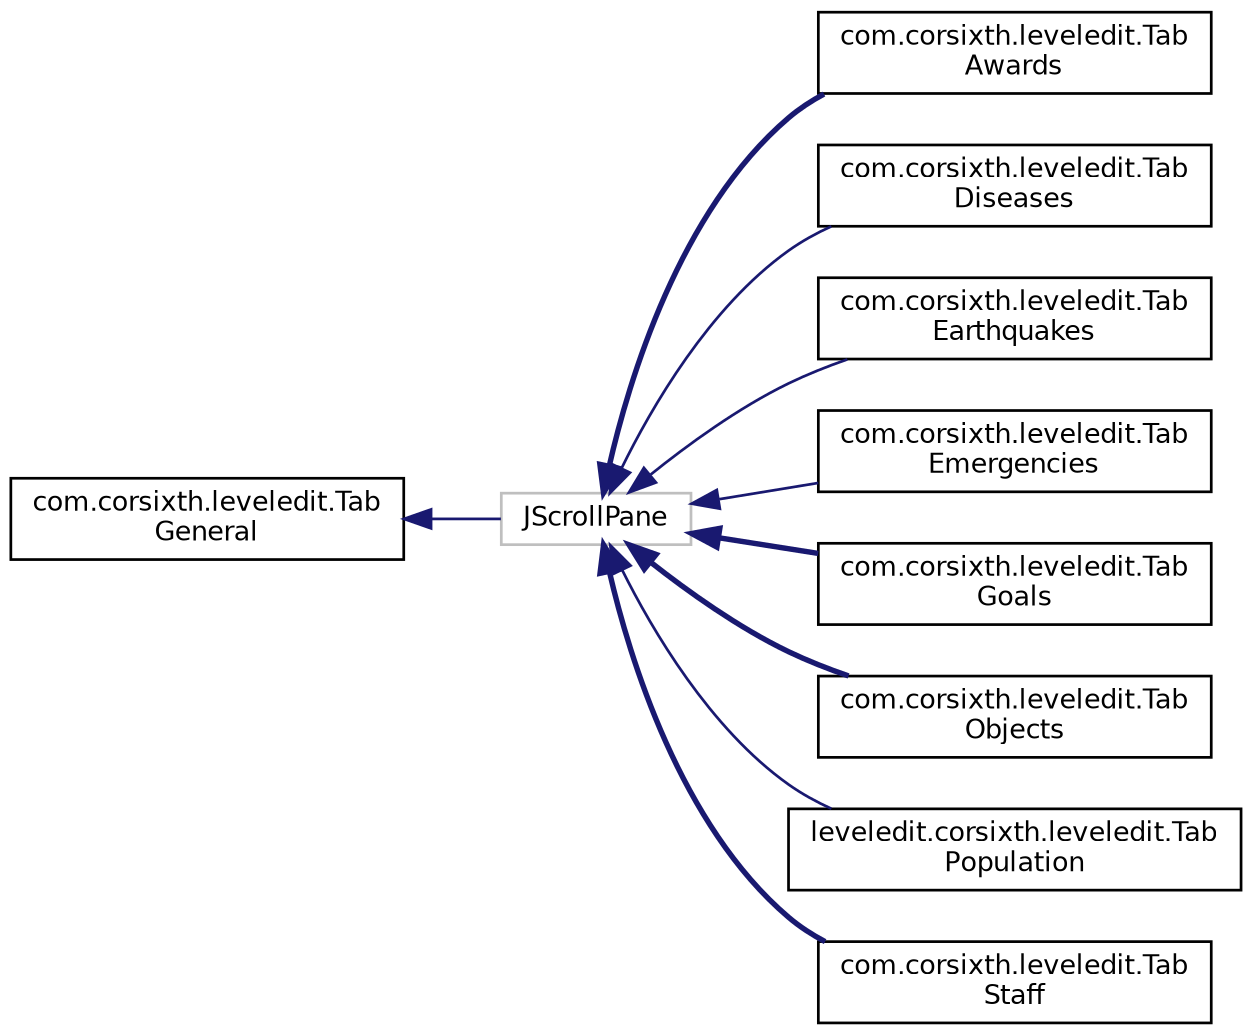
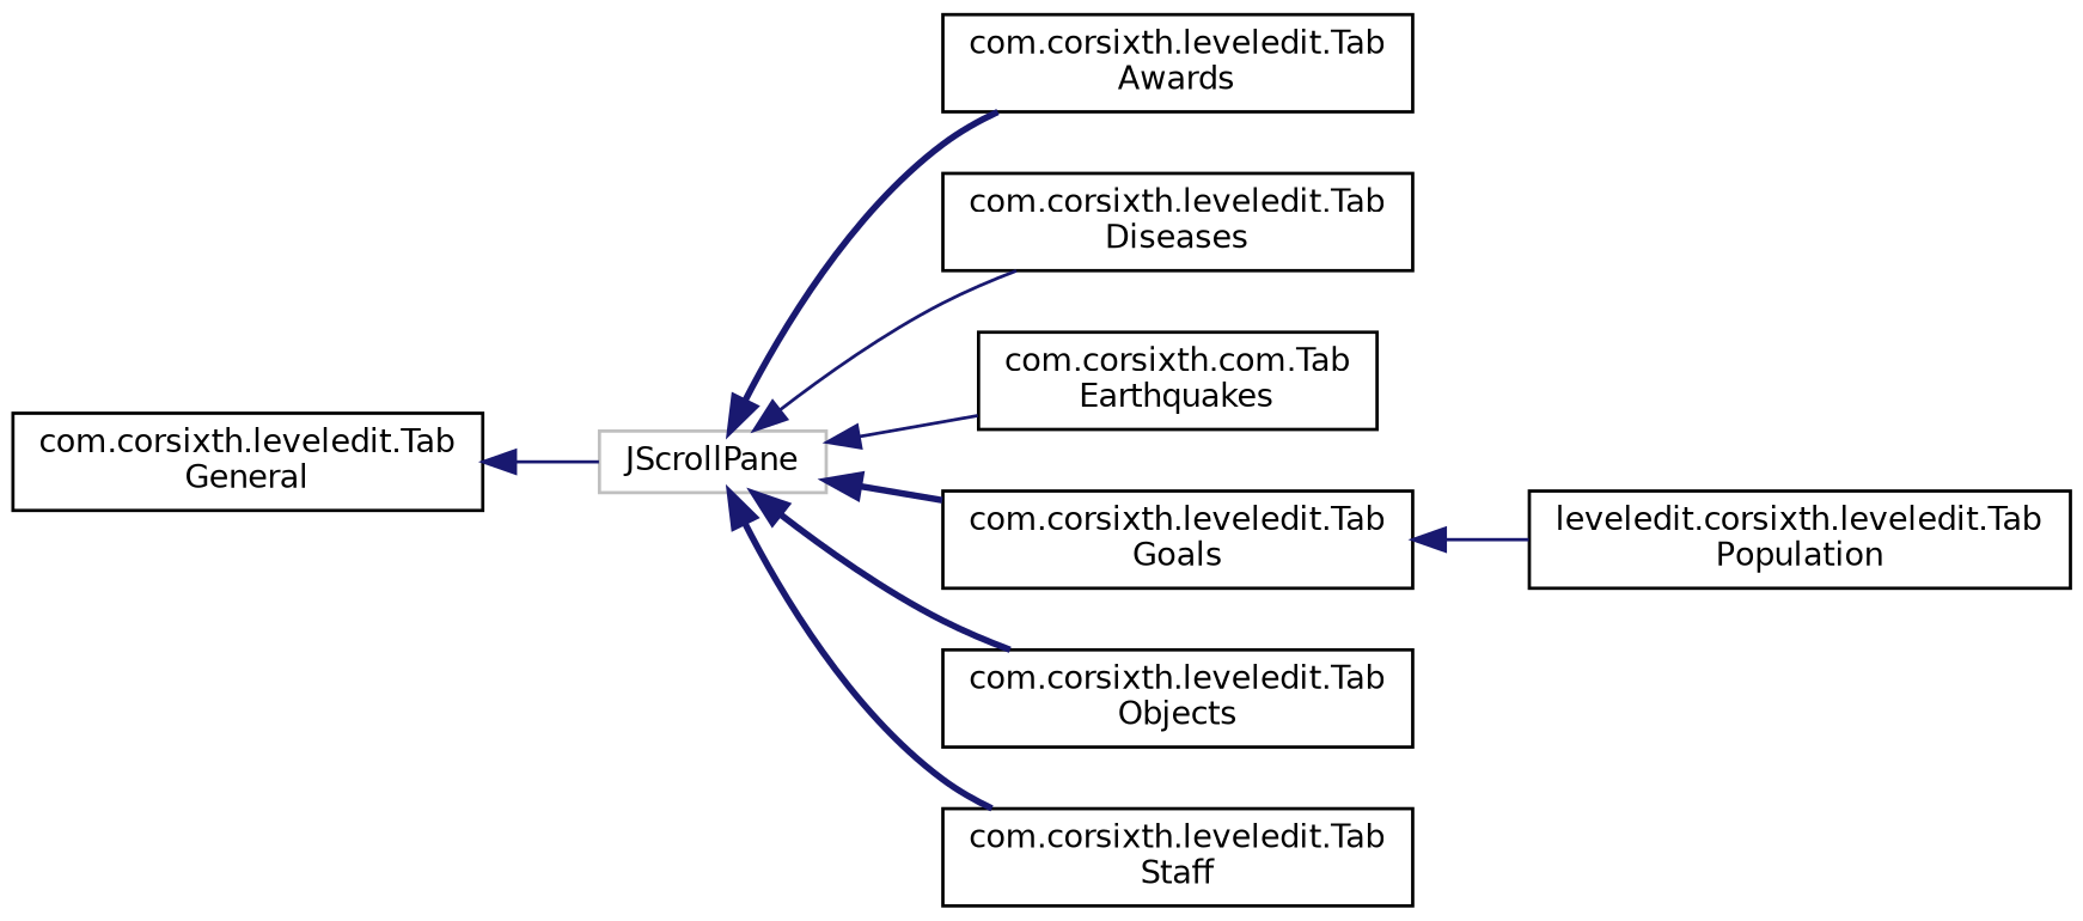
  digraph {
    rankdir=LR
    node [color=black fillcolor=white fontname=Helvetica fontsize=10 shape=record style=filled]
    edge [color=midnightblue dir=back fontname=Helvetica fontsize=10 labelfontname=Helvetica labelfontsize=10 style=solid]
    n1 [color=grey75 height=0.2 label=JScrollPane width=0.4]
    n2 [height=0.2 label="com.corsixth.leveledit.Tab\lAwards" width=0.4]
    n3 [height=0.2 label="com.corsixth.leveledit.Tab\lDiseases" width=0.4]
-   n4 [height=0.2 label="com.corsixth.leveledit.Tab\lEarthquakes" width=0.4]
-   n5 [height=0.2 label="com.corsixth.leveledit.Tab\lEmergencies" width=0.4]
+   n4 [height=0.2 label="com.corsixth.com.Tab\lEarthquakes" width=0.4]
    n6 [height=0.2 label="com.corsixth.leveledit.Tab\lGoals" width=0.4]
    n7 [height=0.2 label="com.corsixth.leveledit.Tab\lObjects" width=0.4]
    n8 [height=0.2 label="leveledit.corsixth.leveledit.Tab\lPopulation" width=0.4]
    n9 [height=0.2 label="com.corsixth.leveledit.Tab\lStaff" width=0.4]
    n10 [height=0.2 label="com.corsixth.leveledit.Tab\lGeneral" width=0.4]
    n1 -> n2 [style=bold]
    n1 -> n3
    n1 -> n4
-   n1 -> n5
    n1 -> n6 [style=bold]
    n1 -> n7 [style=bold]
-   n1 -> n8
+   n6 -> n8
    n1 -> n9 [style=bold]
    n10 -> n1
  }
